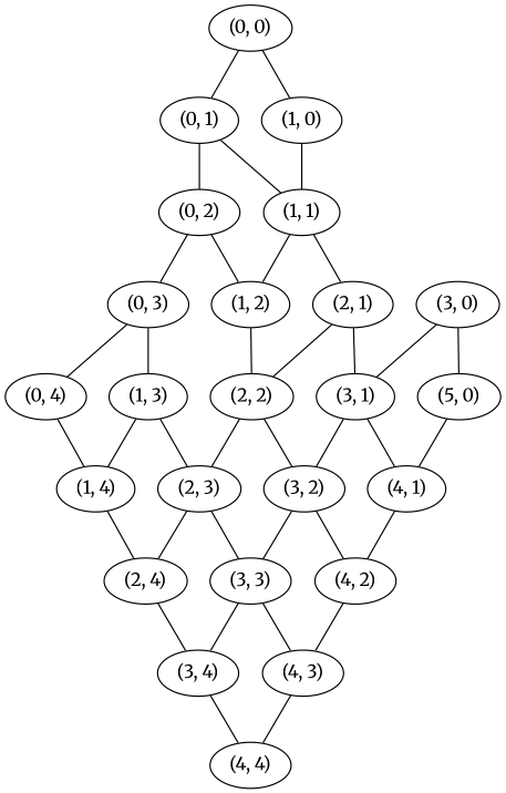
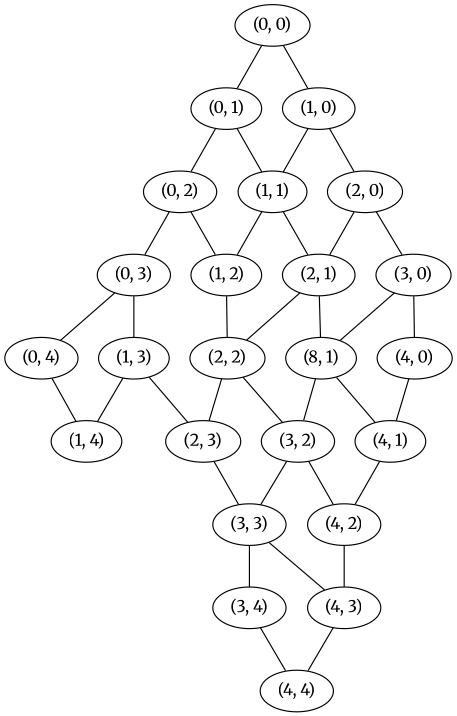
  strict graph {
    fontname=Merriweather
    node [fontname=Merriweather]
    edge [fontname=Merriweather]
    "(0, 0)"
    "(0, 1)"
    "(1, 0)"
    "(0, 2)"
    "(1, 1)"
+   "(2, 0)"
    "(0, 3)"
    "(1, 2)"
    "(2, 1)"
    "(3, 0)"
    "(0, 4)"
    "(1, 3)"
    "(2, 2)"
-   "(3, 1)"
+   "(3, 1)" [label="(8, 1)"]
    "(1, 4)"
    "(2, 3)"
    "(3, 2)"
-   "(2, 4)"
    "(3, 3)"
    "(3, 4)"
-   "(4, 0)" [label="(5, 0)"]
+   "(4, 0)"
    "(4, 1)"
    "(4, 2)"
    "(4, 3)"
    "(4, 4)"
    "(0, 0)" -- "(0, 1)"
    "(0, 0)" -- "(1, 0)"
    "(0, 1)" -- "(0, 2)"
    "(0, 1)" -- "(1, 1)"
    "(1, 0)" -- "(1, 1)"
+   "(1, 0)" -- "(2, 0)"
    "(0, 2)" -- "(0, 3)"
    "(0, 2)" -- "(1, 2)"
    "(1, 1)" -- "(1, 2)"
    "(1, 1)" -- "(2, 1)"
+   "(2, 0)" -- "(2, 1)"
+   "(2, 0)" -- "(3, 0)"
    "(0, 3)" -- "(0, 4)"
    "(0, 3)" -- "(1, 3)"
    "(1, 2)" -- "(2, 2)"
    "(2, 1)" -- "(2, 2)"
    "(2, 1)" -- "(3, 1)"
    "(3, 0)" -- "(3, 1)"
    "(3, 0)" -- "(4, 0)"
    "(0, 4)" -- "(1, 4)"
    "(1, 3)" -- "(1, 4)"
    "(1, 3)" -- "(2, 3)"
    "(2, 2)" -- "(2, 3)"
    "(2, 2)" -- "(3, 2)"
    "(3, 1)" -- "(3, 2)"
    "(3, 1)" -- "(4, 1)"
-   "(1, 4)" -- "(2, 4)"
-   "(2, 3)" -- "(2, 4)"
    "(2, 3)" -- "(3, 3)"
    "(3, 2)" -- "(3, 3)"
    "(3, 2)" -- "(4, 2)"
-   "(2, 4)" -- "(3, 4)"
    "(3, 3)" -- "(3, 4)"
    "(3, 3)" -- "(4, 3)"
    "(3, 4)" -- "(4, 4)"
    "(4, 0)" -- "(4, 1)"
    "(4, 1)" -- "(4, 2)"
    "(4, 2)" -- "(4, 3)"
    "(4, 3)" -- "(4, 4)"
  }
